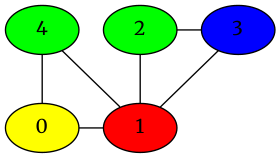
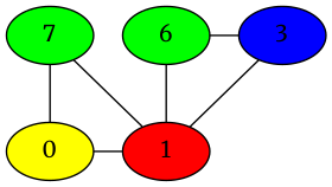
  graph {
    fontname=Merriweather
    node [fillcolor=green fontname=Merriweather style=filled]
    edge [fontname=Merriweather]
-   2
+   2 [label=6]
    3 [fillcolor=blue]
    1 [fillcolor=red]
    0 [fillcolor=yellow]
-   4
+   4 [label=7]
    subgraph sub_1 {
      rank=same
      2
      3
    }
    subgraph sub_2 {
      rank=same
      1
      0
    }
    subgraph sub_3 {
      rank=same
      4
    }
    2 -- 3
    2 -- 1
    3 -- 1
    0 -- 1
    4 -- 1
    4 -- 0
  }
